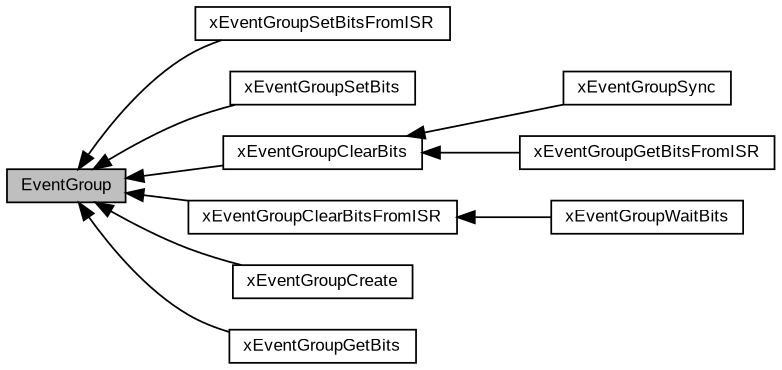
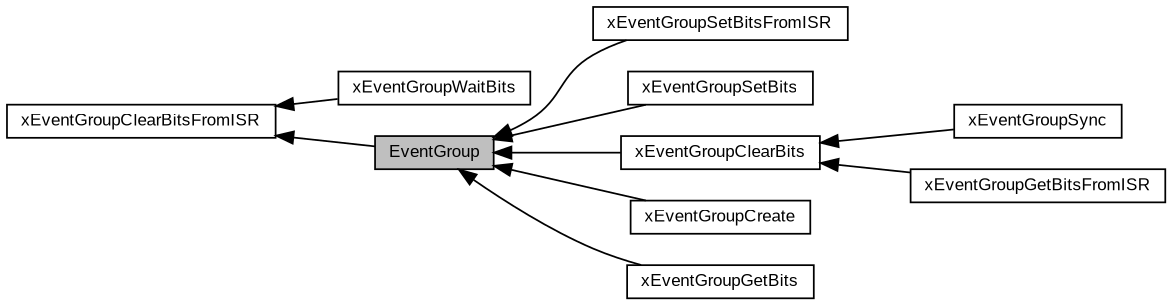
  digraph {
    fontname="Liberation Sans"
    rankdir=LR
    node [color=black fillcolor=white fontname="Liberation Sans" fontsize=10 shape=box style=filled]
    edge [dir=back fontname="Liberation Sans" fontsize=10 labelfontname=Helvetica labelfontsize=10 shape=plaintext style=solid]
    n1 [height=0.2 label=xEventGroupWaitBits width=0.4]
    n2 [height=0.2 label=xEventGroupSetBitsFromISR width=0.4]
    n3 [height=0.2 label=xEventGroupSetBits width=0.4]
    n4 [height=0.2 label=xEventGroupSync width=0.4]
    n5 [height=0.2 label=xEventGroupClearBits width=0.4]
    n6 [height=0.2 label=xEventGroupGetBitsFromISR width=0.4]
    n7 [height=0.2 label=xEventGroupClearBitsFromISR width=0.4]
    n8 [height=0.2 label=xEventGroupCreate width=0.4]
    n9 [height=0.2 label=xEventGroupGetBits width=0.4]
    n10 [fillcolor=grey75 fontcolor=black height=0.2 label=EventGroup width=0.4]
    n5 -> n4
    n5 -> n6
    n7 -> n1
    n10 -> n2
    n10 -> n3
    n10 -> n5
-   n10 -> n7
+   n7 -> n10
    n10 -> n8
    n10 -> n9
  }
